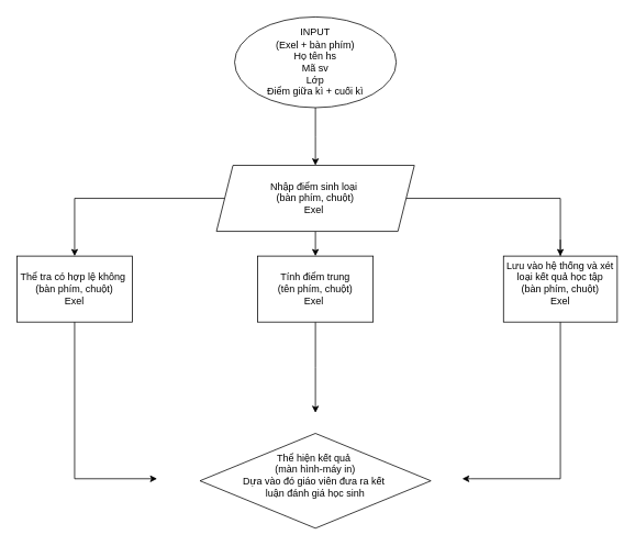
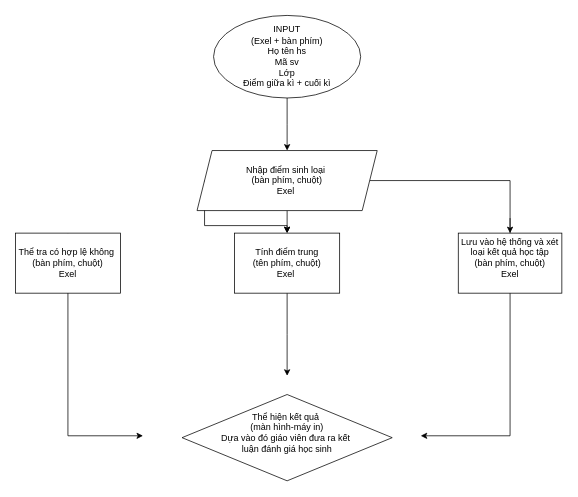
  <mxCell id="0" />
  <mxCell id="1" parent="0" />
  <mxCell id="2" style="edgeStyle=orthogonalEdgeStyle;rounded=0;orthogonalLoop=1;jettySize=auto;html=1;exitX=0.5;exitY=1;exitDx=0;exitDy=0;" edge="1" parent="1" source="3"><mxGeometry relative="1" as="geometry"><mxPoint x="382" y="200" as="targetPoint" /></mxGeometry></mxCell>
  <mxCell id="3" value="INPUT&lt;div&gt;(Exel + bàn phím)&lt;br&gt;&lt;div&gt;&lt;div&gt;Họ tên hs&lt;/div&gt;&lt;div&gt;Mã sv&lt;/div&gt;&lt;div&gt;Lớp&lt;/div&gt;&lt;div&gt;Điểm giữa kì + cuối kì&lt;/div&gt;&lt;/div&gt;&lt;/div&gt;" style="ellipse;whiteSpace=wrap;html=1;" vertex="1" parent="1"><mxGeometry x="284" y="20" width="196" height="110" as="geometry" /></mxCell>
- <mxCell id="4" style="edgeStyle=orthogonalEdgeStyle;rounded=0;orthogonalLoop=1;jettySize=auto;html=1;exitX=0;exitY=0.5;exitDx=0;exitDy=0;" edge="1" parent="1" source="7" target="9"><mxGeometry relative="1" as="geometry"><mxPoint x="80" y="330" as="targetPoint" /></mxGeometry></mxCell>
+ <mxCell id="4" style="edgeStyle=orthogonalEdgeStyle;rounded=0;orthogonalLoop=1;jettySize=auto;html=1;exitX=0;exitY=0.5;exitDx=0;exitDy=0;" edge="1" parent="1" source="7" target="11"><mxGeometry relative="1" as="geometry"><mxPoint x="80" y="330" as="targetPoint" /></mxGeometry></mxCell>
  <mxCell id="5" style="edgeStyle=orthogonalEdgeStyle;rounded=0;orthogonalLoop=1;jettySize=auto;html=1;exitX=0.5;exitY=1;exitDx=0;exitDy=0;" edge="1" parent="1" source="7"><mxGeometry relative="1" as="geometry"><mxPoint x="382" y="310" as="targetPoint" /></mxGeometry></mxCell>
  <mxCell id="6" style="edgeStyle=orthogonalEdgeStyle;rounded=0;orthogonalLoop=1;jettySize=auto;html=1;exitX=1;exitY=0.5;exitDx=0;exitDy=0;" edge="1" parent="1" source="7" target="13"><mxGeometry relative="1" as="geometry"><mxPoint x="670" y="310" as="targetPoint" /></mxGeometry></mxCell>
  <mxCell id="7" value="Nhập điểm sinh loại&amp;nbsp;&lt;div&gt;(bàn phím, chuột)&lt;/div&gt;&lt;div&gt;&lt;span style=&quot;background-color: transparent; color: light-dark(rgb(0, 0, 0), rgb(255, 255, 255));&quot;&gt;Exel&lt;/span&gt;&amp;nbsp;&lt;/div&gt;" style="shape=parallelogram;perimeter=parallelogramPerimeter;whiteSpace=wrap;html=1;fixedSize=1;" vertex="1" parent="1"><mxGeometry x="262" y="200" width="240" height="80" as="geometry" /></mxCell>
  <mxCell id="8" style="edgeStyle=orthogonalEdgeStyle;rounded=0;orthogonalLoop=1;jettySize=auto;html=1;exitX=0.5;exitY=1;exitDx=0;exitDy=0;" edge="1" parent="1"><mxGeometry relative="1" as="geometry"><mxPoint x="190" y="580" as="targetPoint" /><mxPoint x="90" y="310" as="sourcePoint" /><Array as="points"><mxPoint x="90" y="580" /><mxPoint x="190" y="580" /></Array></mxGeometry></mxCell>
  <mxCell id="9" value="Thể tra có hợp lệ không&amp;nbsp;&lt;div&gt;(bàn phím, chuột)&lt;/div&gt;&lt;div&gt;Exel&lt;/div&gt;" style="rounded=0;whiteSpace=wrap;html=1;" vertex="1" parent="1"><mxGeometry x="20" y="310" width="140" height="80" as="geometry" /></mxCell>
  <mxCell id="10" style="edgeStyle=orthogonalEdgeStyle;rounded=0;orthogonalLoop=1;jettySize=auto;html=1;exitX=0.5;exitY=1;exitDx=0;exitDy=0;" edge="1" parent="1" source="11"><mxGeometry relative="1" as="geometry"><mxPoint x="382" y="500" as="targetPoint" /></mxGeometry></mxCell>
  <mxCell id="11" value="Tính điểm trung&lt;div&gt;(tên phím, chuột)&lt;/div&gt;&lt;div&gt;&lt;span style=&quot;background-color: transparent; color: light-dark(rgb(0, 0, 0), rgb(255, 255, 255));&quot;&gt;Exel&lt;/span&gt;&amp;nbsp;&lt;/div&gt;" style="rounded=0;whiteSpace=wrap;html=1;" vertex="1" parent="1"><mxGeometry x="312" y="310" width="140" height="80" as="geometry" /></mxCell>
  <mxCell id="12" style="edgeStyle=orthogonalEdgeStyle;rounded=0;orthogonalLoop=1;jettySize=auto;html=1;exitX=0.5;exitY=1;exitDx=0;exitDy=0;" edge="1" parent="1"><mxGeometry relative="1" as="geometry"><mxPoint x="560" y="580" as="targetPoint" /><mxPoint x="679" y="290" as="sourcePoint" /><Array as="points"><mxPoint x="679" y="580" /><mxPoint x="570" y="580" /></Array></mxGeometry></mxCell>
  <mxCell id="13" value="Lưu vào hệ thống và xét loại kết quả học tập&lt;div&gt;&lt;div&gt;(bàn phím, chuột)&lt;/div&gt;&lt;div&gt;Exel&lt;/div&gt;&lt;div&gt;&lt;br&gt;&lt;/div&gt;&lt;/div&gt;" style="rounded=0;whiteSpace=wrap;html=1;" vertex="1" parent="1"><mxGeometry x="610" y="310" width="138" height="80" as="geometry" /></mxCell>
  <mxCell id="14" value="Thể hiện kết quả&amp;nbsp;&lt;div&gt;(màn hình-máy in)&lt;/div&gt;&lt;div&gt;Dựa vào đó giáo viên đưa ra kết&amp;nbsp;&lt;/div&gt;&lt;div&gt;luận đánh giá học sinh&lt;/div&gt;&lt;div&gt;&lt;br&gt;&lt;/div&gt;" style="rhombus;whiteSpace=wrap;html=1;" vertex="1" parent="1"><mxGeometry x="242" y="525" width="280" height="115" as="geometry" /></mxCell>
